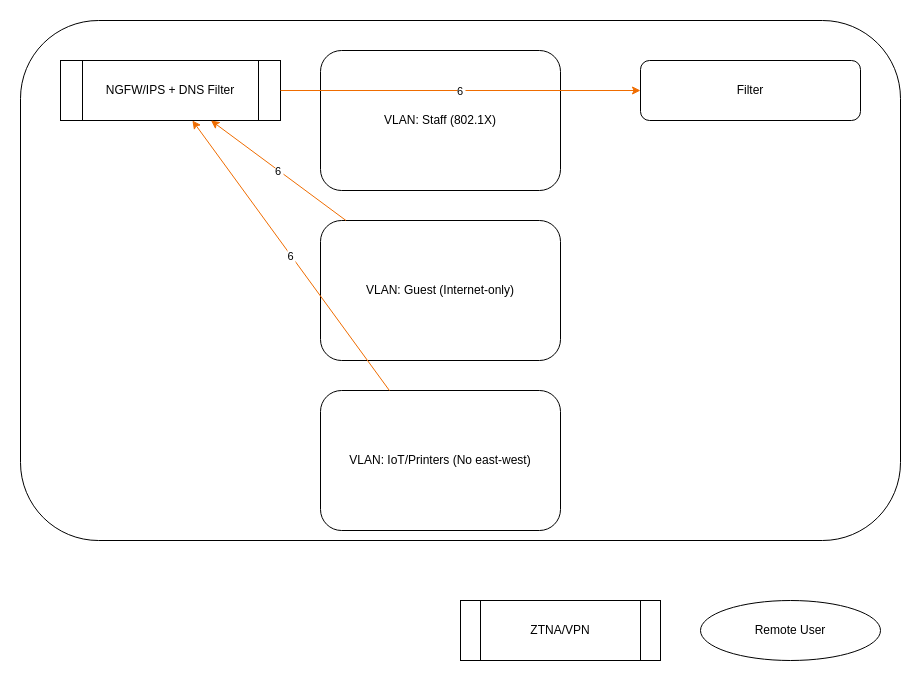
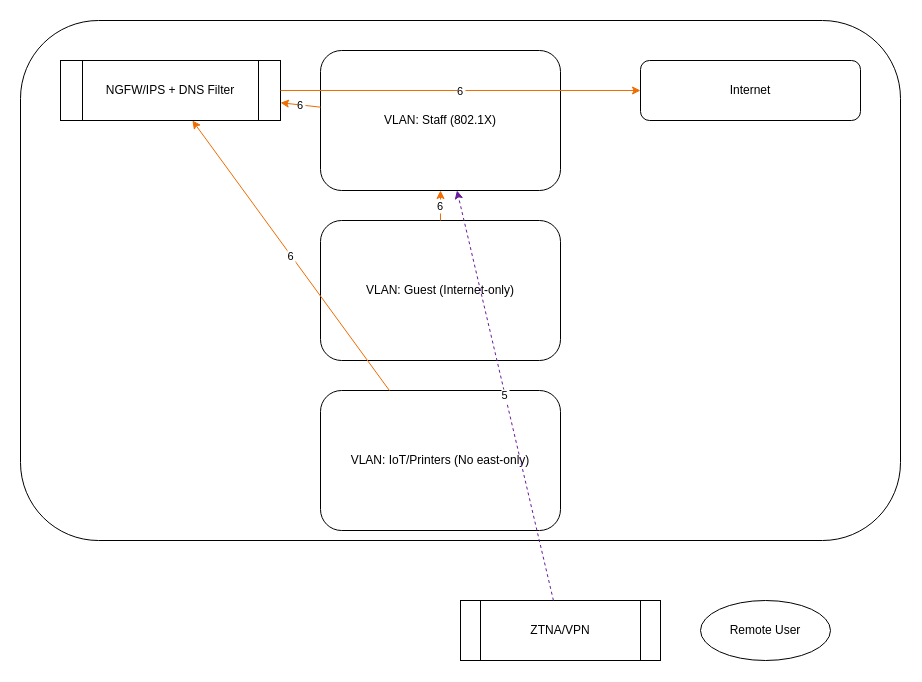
  <mxCell id="0" />
  <mxCell id="1" parent="0" />
  <mxCell id="2" value="Office Network (NGFW + VLANs)" style="rounded=1;whiteSpace=wrap;html=1;strokeColor:#ef6c00;fillColor:#fff3e0;" vertex="1" parent="1"><mxGeometry x="20" y="20" width="880" height="520" as="geometry" /></mxCell>
  <mxCell id="3" value="NGFW/IPS + DNS Filter" style="shape=process;whiteSpace=wrap;html=1;strokeColor:#ef6c00;fillColor:#ffe0b2;" vertex="1" parent="1"><mxGeometry x="60" y="60" width="220" height="60" as="geometry" /></mxCell>
  <mxCell id="4" value="VLAN: Staff (802.1X)" style="rounded=1;whiteSpace=wrap;html=1;strokeColor:#ef6c00;fillColor:#fffaf3;" vertex="1" parent="1"><mxGeometry x="320" y="50" width="240" height="140" as="geometry" /></mxCell>
  <mxCell id="5" value="VLAN: Guest (Internet‑only)" style="rounded=1;whiteSpace=wrap;html=1;strokeColor:#ef6c00;fillColor:#fffaf3;" vertex="1" parent="1"><mxGeometry x="320" y="220" width="240" height="140" as="geometry" /></mxCell>
- <mxCell id="6" value="VLAN: IoT/Printers (No east‑west)" style="rounded=1;whiteSpace=wrap;html=1;strokeColor:#ef6c00;fillColor:#fffaf3;" vertex="1" parent="1"><mxGeometry x="320" y="390" width="240" height="140" as="geometry" /></mxCell>
- <mxCell id="7" value="Filter" style="rounded=1;whiteSpace=wrap;html=1;strokeColor:#999;fillColor:#f7f7f7;" vertex="1" parent="1"><mxGeometry x="640" y="60" width="220" height="60" as="geometry" /></mxCell>
- <mxCell id="8" value="Remote User" style="shape=ellipse;whiteSpace=wrap;html=1;strokeColor:#666;fillColor:#fff;" vertex="1" parent="1"><mxGeometry x="700" y="600" width="180" height="60" as="geometry" /></mxCell>
+ <mxCell id="6" value="VLAN: IoT/Printers (No east‑only)" style="rounded=1;whiteSpace=wrap;html=1;strokeColor:#ef6c00;fillColor:#fffaf3;" vertex="1" parent="1"><mxGeometry x="320" y="390" width="240" height="140" as="geometry" /></mxCell>
+ <mxCell id="7" value="Internet" style="rounded=1;whiteSpace=wrap;html=1;strokeColor:#999;fillColor:#f7f7f7;" vertex="1" parent="1"><mxGeometry x="640" y="60" width="220" height="60" as="geometry" /></mxCell>
+ <mxCell id="8" value="Remote User" style="shape=ellipse;whiteSpace=wrap;html=1;strokeColor:#666;fillColor:#fff;" vertex="1" parent="1"><mxGeometry x="700" y="600" width="130" height="60" as="geometry" /></mxCell>
  <mxCell id="9" value="ZTNA/VPN" style="shape=process;whiteSpace=wrap;html=1;strokeColor:#6a1b9a;fillColor:#ead7f7;" vertex="1" parent="1"><mxGeometry x="460" y="600" width="200" height="60" as="geometry" /></mxCell>
- <mxCell id="11" edge="1" parent="1" source="5" target="3" value="6" style="endArrow=classic;strokeColor=#ef6c00;"><mxGeometry relative="1" as="geometry" /></mxCell>
+ <mxCell id="10" edge="1" parent="1" source="4" target="3" value="6" style="endArrow=classic;strokeColor=#ef6c00;"><mxGeometry relative="1" as="geometry" /></mxCell>
+ <mxCell id="11" edge="1" parent="1" source="5" target="4" value="6" style="endArrow=classic;strokeColor=#ef6c00;"><mxGeometry relative="1" as="geometry" /></mxCell>
  <mxCell id="12" edge="1" parent="1" source="6" target="3" value="6" style="endArrow=classic;strokeColor=#ef6c00;"><mxGeometry relative="1" as="geometry" /></mxCell>
  <mxCell id="13" edge="1" parent="1" source="3" target="7" value="6" style="endArrow=classic;strokeColor=#ef6c00;"><mxGeometry relative="1" as="geometry" /></mxCell>
+ <mxCell id="14" edge="1" parent="1" source="9" target="4" value="5" style="dashed=1;endArrow=classic;strokeColor=#6a1b9a;"><mxGeometry relative="1" as="geometry" /></mxCell>
